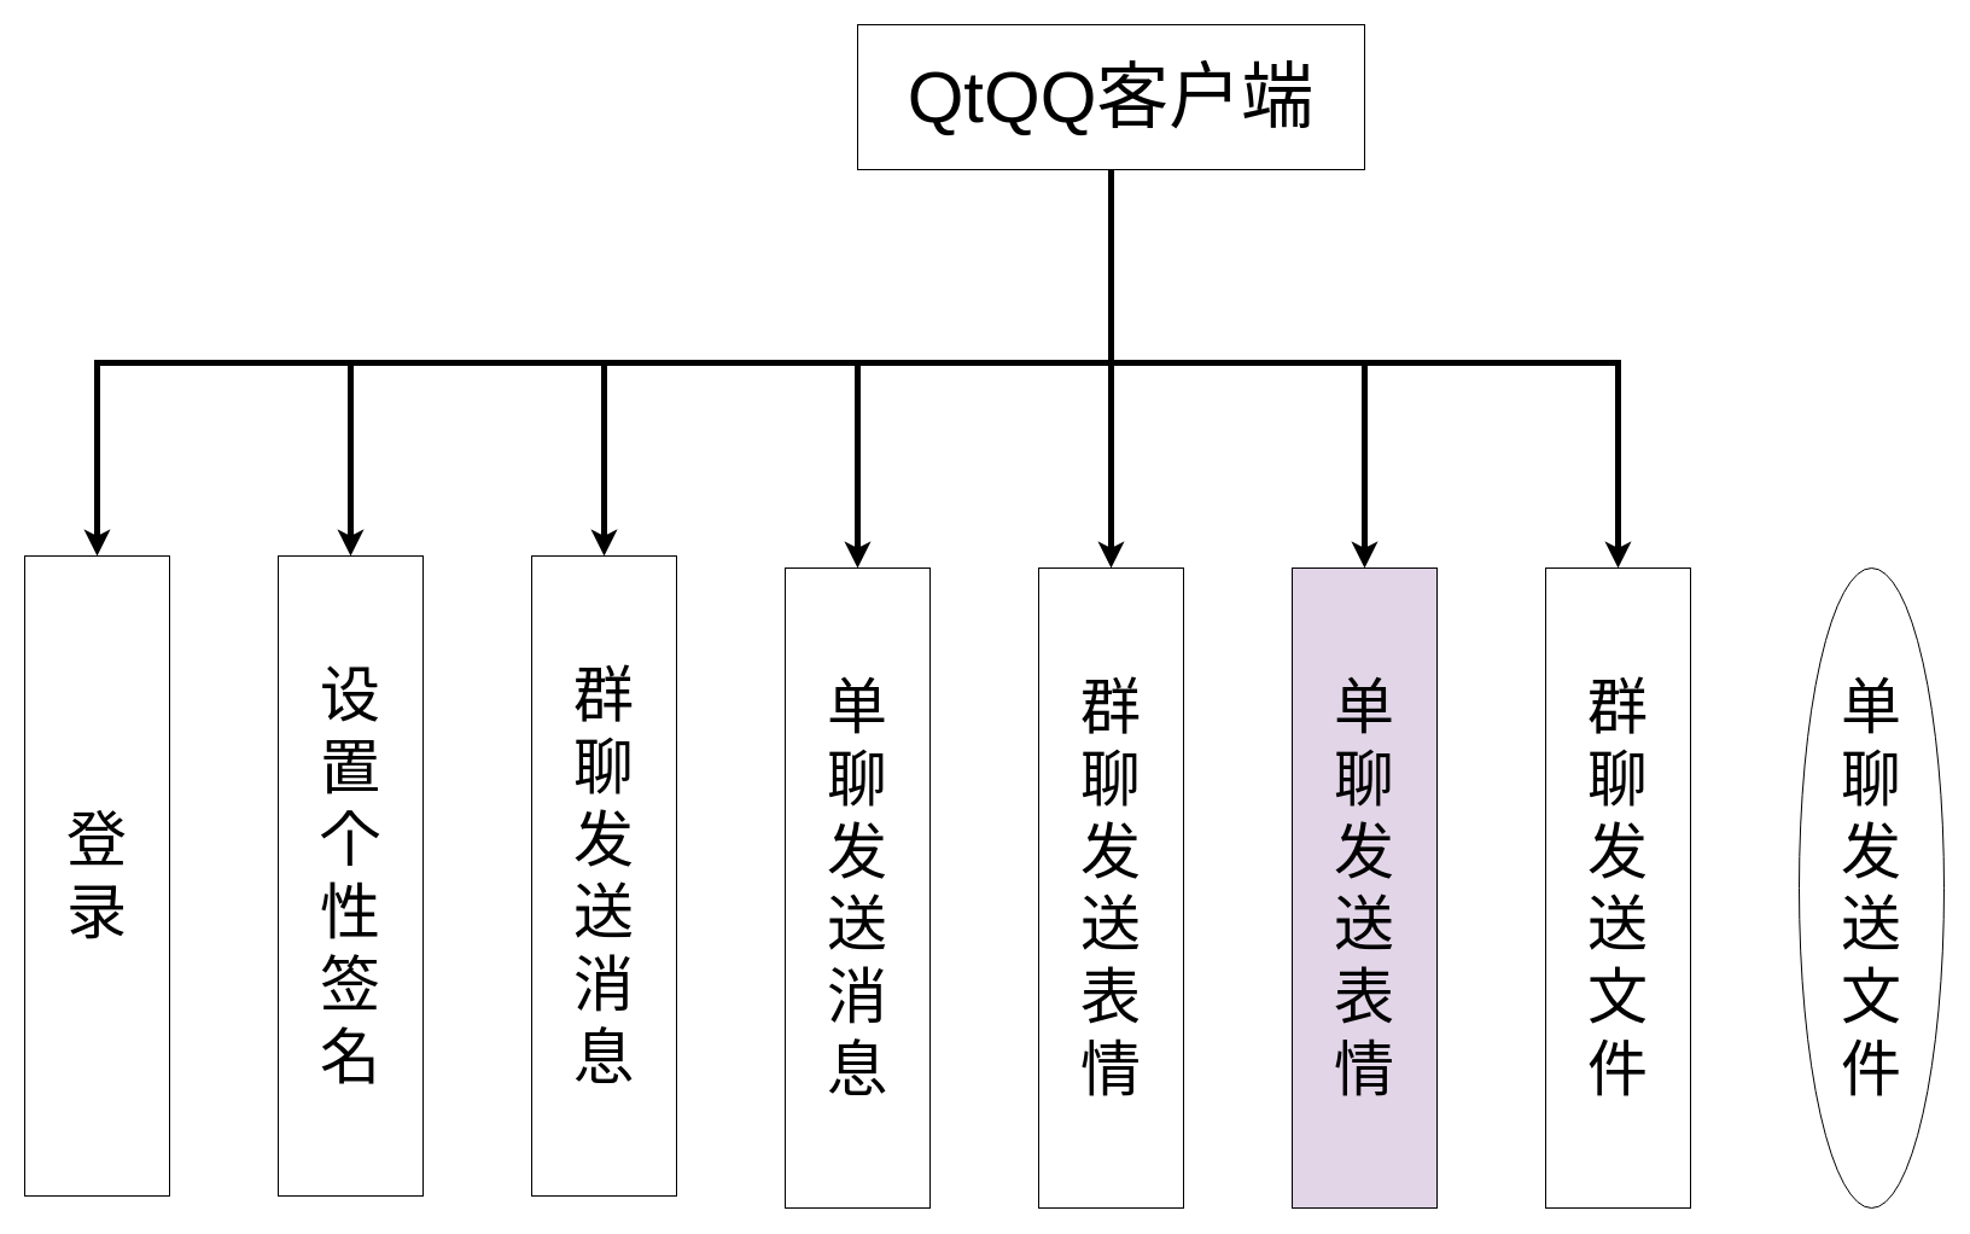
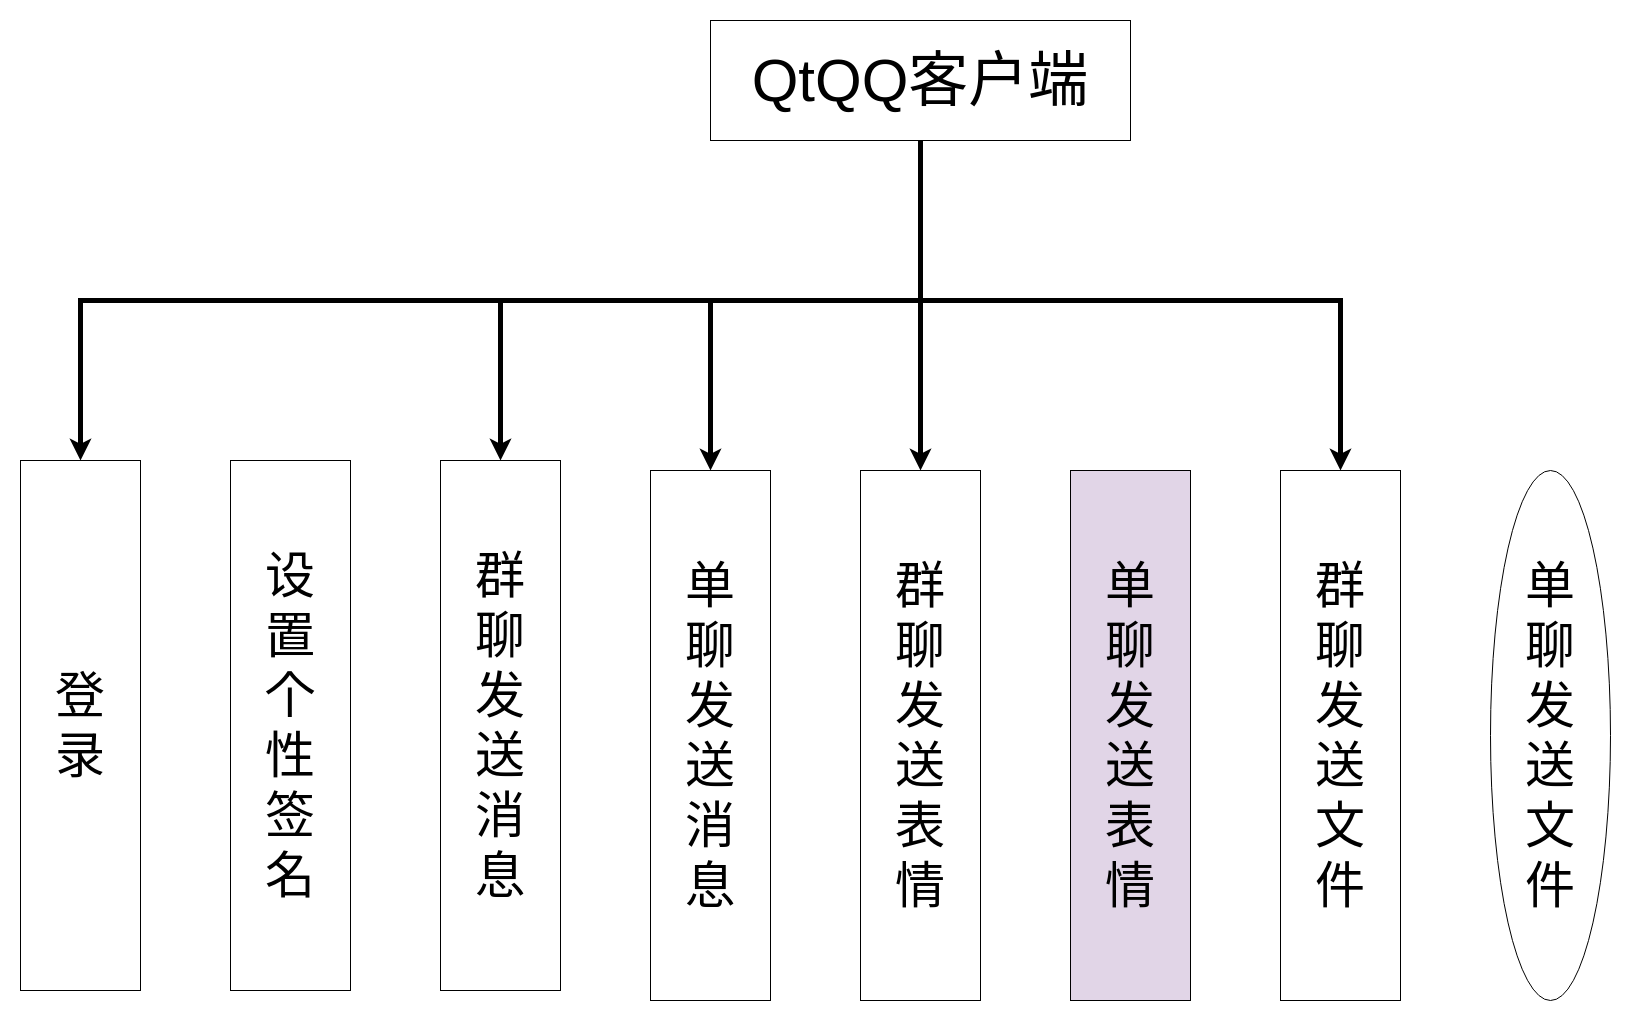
  <mxCell id="0" />
  <mxCell id="1" parent="0" />
  <mxCell id="2" style="edgeStyle=orthogonalEdgeStyle;rounded=0;orthogonalLoop=1;jettySize=auto;html=1;exitX=0.5;exitY=1;exitDx=0;exitDy=0;entryX=0.5;entryY=0;entryDx=0;entryDy=0;strokeWidth=5;" edge="1" parent="1" source="9" target="10"><mxGeometry relative="1" as="geometry" /></mxCell>
- <mxCell id="3" style="edgeStyle=orthogonalEdgeStyle;rounded=0;orthogonalLoop=1;jettySize=auto;html=1;exitX=0.5;exitY=1;exitDx=0;exitDy=0;entryX=0.5;entryY=0;entryDx=0;entryDy=0;strokeWidth=5;" edge="1" parent="1" source="9" target="11"><mxGeometry relative="1" as="geometry" /></mxCell>
  <mxCell id="4" style="edgeStyle=orthogonalEdgeStyle;rounded=0;orthogonalLoop=1;jettySize=auto;html=1;exitX=0.5;exitY=1;exitDx=0;exitDy=0;strokeWidth=5;" edge="1" parent="1" source="9" target="12"><mxGeometry relative="1" as="geometry" /></mxCell>
  <mxCell id="5" style="edgeStyle=orthogonalEdgeStyle;rounded=0;orthogonalLoop=1;jettySize=auto;html=1;exitX=0.5;exitY=1;exitDx=0;exitDy=0;strokeWidth=5;" edge="1" parent="1" source="9" target="13"><mxGeometry relative="1" as="geometry"><Array as="points"><mxPoint x="920" y="300" /><mxPoint x="710" y="300" /></Array></mxGeometry></mxCell>
  <mxCell id="6" style="edgeStyle=orthogonalEdgeStyle;rounded=0;orthogonalLoop=1;jettySize=auto;html=1;exitX=0.5;exitY=1;exitDx=0;exitDy=0;strokeWidth=5;" edge="1" parent="1" source="9" target="14"><mxGeometry relative="1" as="geometry" /></mxCell>
- <mxCell id="7" style="edgeStyle=orthogonalEdgeStyle;rounded=0;orthogonalLoop=1;jettySize=auto;html=1;exitX=0.5;exitY=1;exitDx=0;exitDy=0;strokeWidth=5;" edge="1" parent="1" source="9" target="15"><mxGeometry relative="1" as="geometry"><Array as="points"><mxPoint x="920" y="300" /><mxPoint x="1130" y="300" /></Array></mxGeometry></mxCell>
  <mxCell id="8" style="edgeStyle=orthogonalEdgeStyle;rounded=0;orthogonalLoop=1;jettySize=auto;html=1;exitX=0.5;exitY=1;exitDx=0;exitDy=0;strokeWidth=5;" edge="1" parent="1" source="9" target="16"><mxGeometry relative="1" as="geometry"><Array as="points"><mxPoint x="920" y="300" /><mxPoint x="1340" y="300" /></Array></mxGeometry></mxCell>
  <mxCell id="9" value="QtQQ客户端" style="rounded=0;whiteSpace=wrap;html=1;fontSize=60;" vertex="1" parent="1"><mxGeometry x="710" y="20" width="420" height="120" as="geometry" /></mxCell>
  <mxCell id="10" value="登&lt;div&gt;录&lt;/div&gt;" style="rounded=0;whiteSpace=wrap;html=1;fontSize=50;" vertex="1" parent="1"><mxGeometry x="20" y="460" width="120" height="530" as="geometry" /></mxCell>
  <mxCell id="11" value="设&lt;div&gt;置&lt;/div&gt;&lt;div&gt;个&lt;/div&gt;&lt;div&gt;性&lt;/div&gt;&lt;div&gt;签&lt;/div&gt;&lt;div&gt;名&lt;/div&gt;" style="rounded=0;whiteSpace=wrap;html=1;fontSize=50;" vertex="1" parent="1"><mxGeometry x="230" y="460" width="120" height="530" as="geometry" /></mxCell>
  <mxCell id="12" value="群&lt;div&gt;聊&lt;/div&gt;&lt;div&gt;发&lt;/div&gt;&lt;div&gt;送&lt;/div&gt;&lt;div&gt;消&lt;/div&gt;&lt;div&gt;息&lt;/div&gt;" style="rounded=0;whiteSpace=wrap;html=1;fontSize=50;" vertex="1" parent="1"><mxGeometry x="440" y="460" width="120" height="530" as="geometry" /></mxCell>
  <mxCell id="13" value="单&lt;div&gt;&lt;span style=&quot;background-color: initial;&quot;&gt;聊&lt;/span&gt;&lt;div&gt;发&lt;/div&gt;&lt;div&gt;送&lt;/div&gt;&lt;div&gt;消&lt;/div&gt;&lt;div&gt;息&lt;/div&gt;&lt;/div&gt;" style="rounded=0;whiteSpace=wrap;html=1;fontSize=50;" vertex="1" parent="1"><mxGeometry x="650" y="470" width="120" height="530" as="geometry" /></mxCell>
  <mxCell id="14" value="群&lt;div&gt;&lt;span style=&quot;background-color: initial;&quot;&gt;聊&lt;/span&gt;&lt;div&gt;发&lt;/div&gt;&lt;div&gt;送&lt;/div&gt;&lt;div&gt;表&lt;/div&gt;&lt;div&gt;情&lt;/div&gt;&lt;/div&gt;" style="rounded=0;whiteSpace=wrap;html=1;fontSize=50;" vertex="1" parent="1"><mxGeometry x="860" y="470" width="120" height="530" as="geometry" /></mxCell>
  <mxCell id="15" value="单&lt;div&gt;&lt;span style=&quot;background-color: initial;&quot;&gt;聊&lt;/span&gt;&lt;div&gt;发&lt;/div&gt;&lt;div&gt;送&lt;/div&gt;&lt;div&gt;表&lt;/div&gt;&lt;div&gt;情&lt;/div&gt;&lt;/div&gt;" style="rounded=0;whiteSpace=wrap;html=1;fontSize=50;fillColor=#e1d5e7;" vertex="1" parent="1"><mxGeometry x="1070" y="470" width="120" height="530" as="geometry" /></mxCell>
  <mxCell id="16" value="群&lt;div&gt;&lt;span style=&quot;background-color: initial;&quot;&gt;聊&lt;/span&gt;&lt;div&gt;发&lt;/div&gt;&lt;div&gt;送&lt;/div&gt;&lt;div&gt;文&lt;/div&gt;&lt;div&gt;件&lt;/div&gt;&lt;/div&gt;" style="rounded=0;whiteSpace=wrap;html=1;fontSize=50;" vertex="1" parent="1"><mxGeometry x="1280" y="470" width="120" height="530" as="geometry" /></mxCell>
  <mxCell id="17" value="&lt;div&gt;&lt;span style=&quot;background-color: initial;&quot;&gt;单&lt;/span&gt;&lt;/div&gt;&lt;div&gt;&lt;span style=&quot;background-color: initial;&quot;&gt;聊&lt;/span&gt;&lt;div&gt;发&lt;/div&gt;&lt;div&gt;送&lt;/div&gt;&lt;div&gt;文&lt;/div&gt;&lt;div&gt;件&lt;/div&gt;&lt;/div&gt;" style="ellipse;whiteSpace=wrap;html=1;fontSize=50;" vertex="1" parent="1"><mxGeometry x="1490" y="470" width="120" height="530" as="geometry" /></mxCell>
